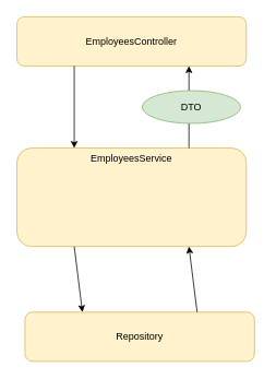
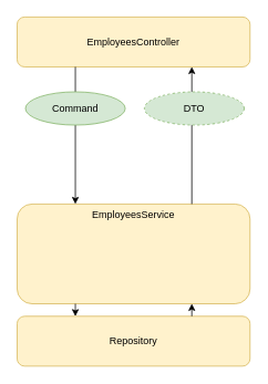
  <mxCell id="0" />
  <mxCell id="1" parent="0" />
  <mxCell id="2" value="EmployeesController" style="rounded=1;whiteSpace=wrap;html=1;fillColor=#fff2cc;strokeColor=#d6b656;" parent="1" vertex="1"><mxGeometry x="20" y="20" width="280" height="60" as="geometry" /></mxCell>
- <mxCell id="3" value="EmployeesService" style="rounded=1;whiteSpace=wrap;html=1;fillColor=#fff2cc;strokeColor=#d6b656;labelPosition=center;verticalLabelPosition=top;align=center;verticalAlign=bottom;spacing=-20;" parent="1" vertex="1"><mxGeometry x="20" y="180" width="280" height="120" as="geometry" /></mxCell>
+ <mxCell id="3" value="EmployeesService" style="rounded=1;whiteSpace=wrap;html=1;fillColor=#fff2cc;strokeColor=#d6b656;labelPosition=center;verticalLabelPosition=top;align=center;verticalAlign=bottom;spacing=-20;" parent="1" vertex="1"><mxGeometry x="20" y="245" width="280" height="120" as="geometry" /></mxCell>
  <mxCell id="4" value="" style="endArrow=classic;html=1;exitX=0.25;exitY=1;exitDx=0;exitDy=0;entryX=0.25;entryY=0;entryDx=0;entryDy=0;" parent="1" source="2" target="3" edge="1"><mxGeometry width="50" height="50" relative="1" as="geometry"><mxPoint x="40" y="310" as="sourcePoint" /><mxPoint x="90" y="260" as="targetPoint" /></mxGeometry></mxCell>
+ <mxCell id="5" value="Command" style="ellipse;whiteSpace=wrap;html=1;fillColor=#d5e8d4;strokeColor=#82b366;" parent="1" vertex="1"><mxGeometry x="30" y="110" width="120" height="40" as="geometry" /></mxCell>
  <mxCell id="6" value="" style="endArrow=classic;html=1;exitX=0.75;exitY=0;exitDx=0;exitDy=0;entryX=0.75;entryY=1;entryDx=0;entryDy=0;" parent="1" source="3" target="2" edge="1"><mxGeometry width="50" height="50" relative="1" as="geometry"><mxPoint x="85" y="90" as="sourcePoint" /><mxPoint x="85" y="190" as="targetPoint" /></mxGeometry></mxCell>
- <mxCell id="7" value="DTO" style="ellipse;whiteSpace=wrap;html=1;fillColor=#d5e8d4;strokeColor=#82b366;" parent="1" vertex="1"><mxGeometry x="173" y="110" width="120" height="40" as="geometry" /></mxCell>
- <mxCell id="8" value="Repository" style="rounded=1;whiteSpace=wrap;html=1;fillColor=#fff2cc;strokeColor=#d6b656;" vertex="1" parent="1"><mxGeometry x="30" y="380" width="280" height="60" as="geometry" /></mxCell>
+ <mxCell id="7" value="DTO" style="ellipse;whiteSpace=wrap;html=1;fillColor=#d5e8d4;strokeColor=#82b366;dashed=1;" parent="1" vertex="1"><mxGeometry x="173" y="110" width="120" height="40" as="geometry" /></mxCell>
+ <mxCell id="8" value="Repository" style="rounded=1;whiteSpace=wrap;html=1;fillColor=#fff2cc;strokeColor=#d6b656;" vertex="1" parent="1"><mxGeometry x="20" y="380" width="280" height="60" as="geometry" /></mxCell>
  <mxCell id="9" value="" style="endArrow=classic;html=1;entryX=0.25;entryY=0;entryDx=0;entryDy=0;exitX=0.25;exitY=1;exitDx=0;exitDy=0;" edge="1" parent="1" source="3" target="8"><mxGeometry width="50" height="50" relative="1" as="geometry"><mxPoint x="100" y="90" as="sourcePoint" /><mxPoint x="100" y="190" as="targetPoint" /></mxGeometry></mxCell>
  <mxCell id="10" value="" style="endArrow=classic;html=1;entryX=0.75;entryY=1;entryDx=0;entryDy=0;exitX=0.75;exitY=0;exitDx=0;exitDy=0;" edge="1" parent="1" source="8" target="3"><mxGeometry width="50" height="50" relative="1" as="geometry"><mxPoint x="180" y="370" as="sourcePoint" /><mxPoint x="110" y="200" as="targetPoint" /></mxGeometry></mxCell>
